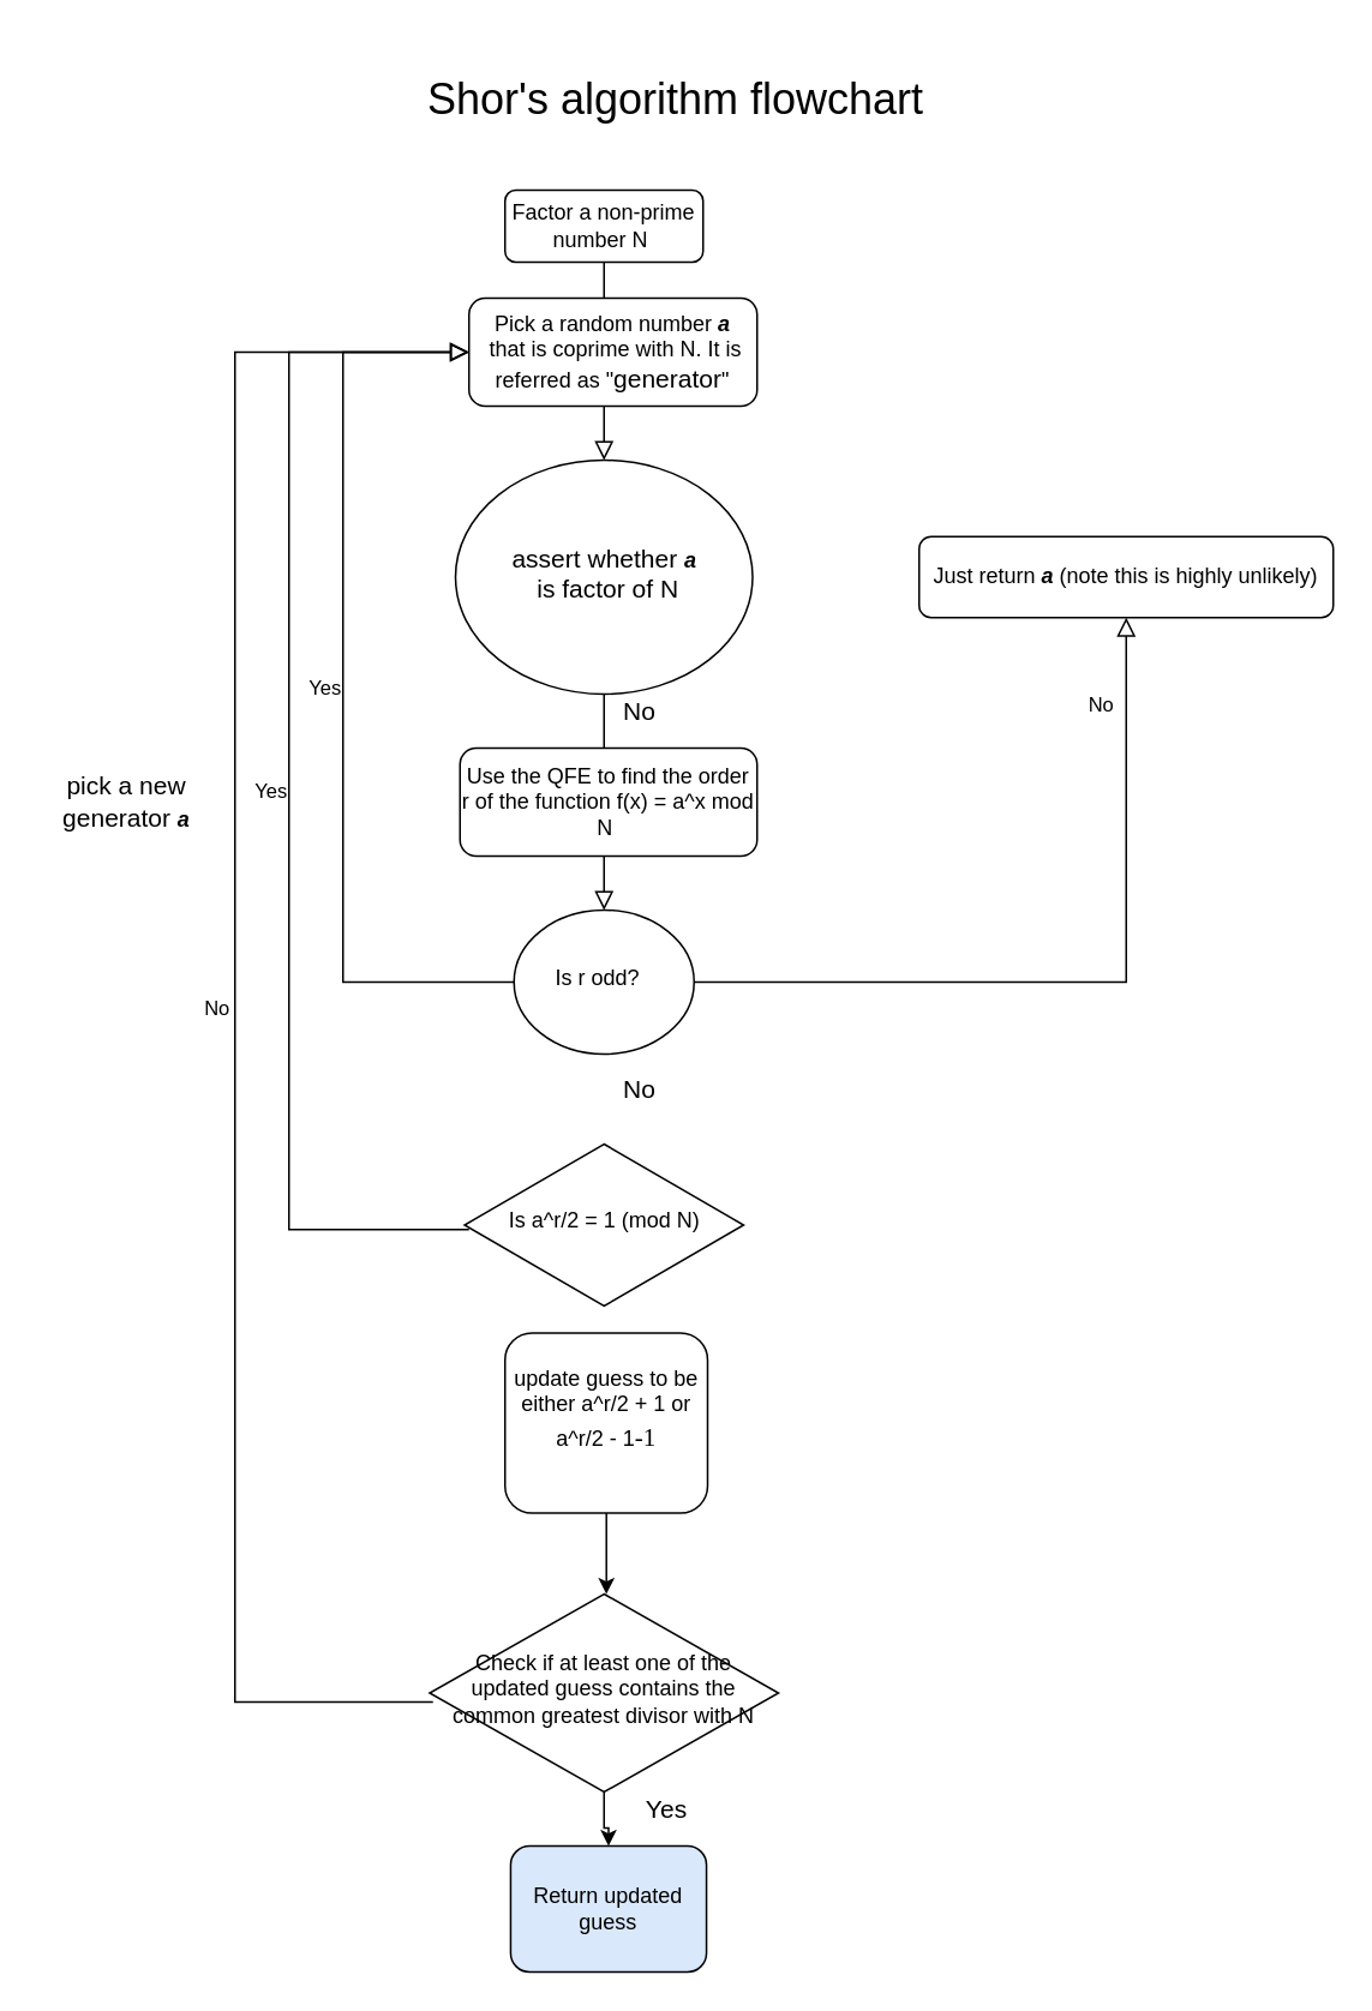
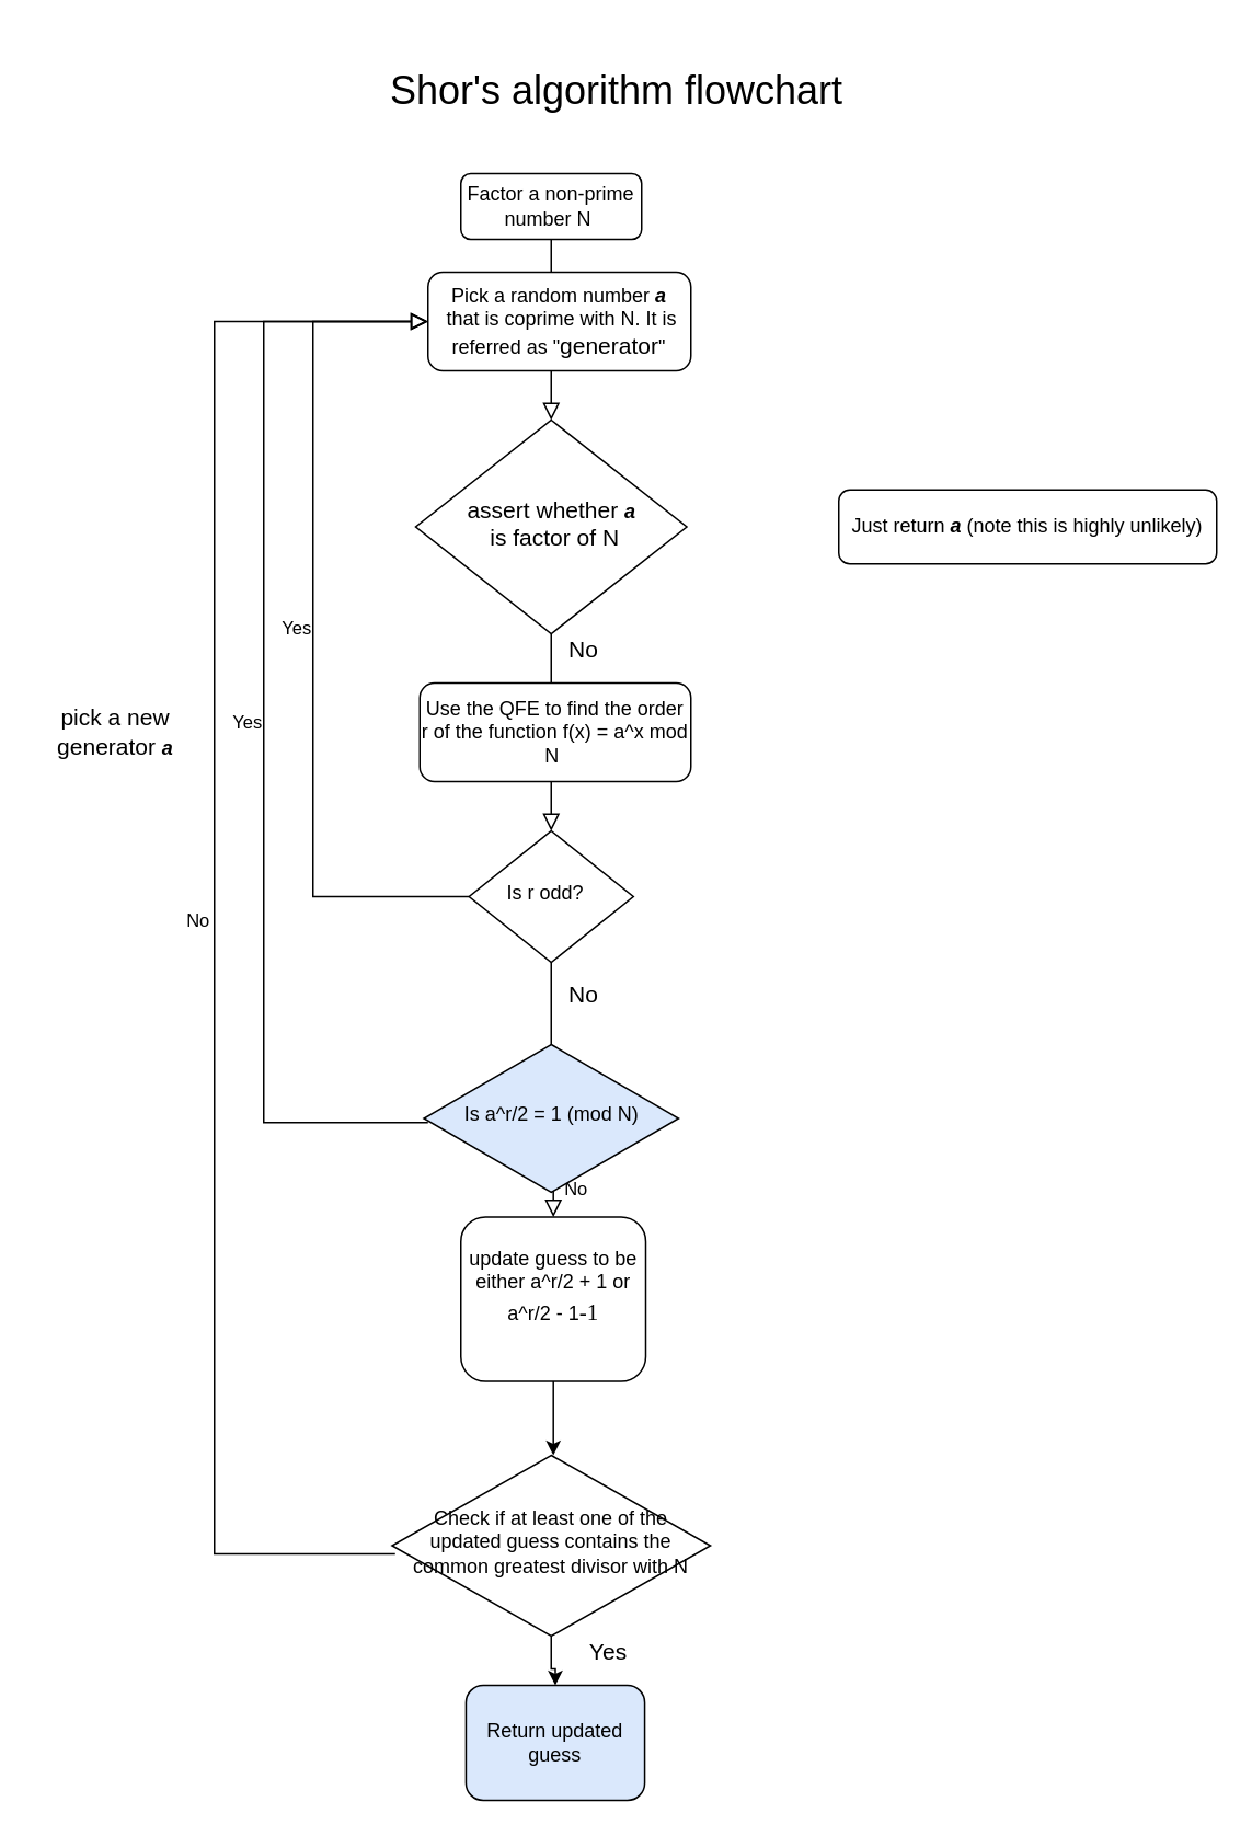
  <mxCell id="0" />
  <mxCell id="1" parent="0" />
  <mxCell id="2" value="" style="rounded=0;html=1;jettySize=auto;orthogonalLoop=1;fontSize=11;endArrow=block;endFill=0;endSize=8;strokeWidth=1;shadow=0;labelBackgroundColor=none;edgeStyle=orthogonalEdgeStyle;" parent="1" source="3" target="5" edge="1"><mxGeometry relative="1" as="geometry" /></mxCell>
  <mxCell id="3" value="Factor a non-prime number N&amp;nbsp;" style="rounded=1;whiteSpace=wrap;html=1;fontSize=12;glass=0;strokeWidth=1;shadow=0;" parent="1" vertex="1"><mxGeometry x="280" y="105" width="110" height="40" as="geometry" /></mxCell>
  <mxCell id="4" value="NO" style="rounded=0;html=1;jettySize=auto;orthogonalLoop=1;fontSize=11;endArrow=block;endFill=0;endSize=8;strokeWidth=1;shadow=0;labelBackgroundColor=none;edgeStyle=orthogonalEdgeStyle;" parent="1" source="5" target="9" edge="1"><mxGeometry y="20" relative="1" as="geometry"><mxPoint as="offset" /></mxGeometry></mxCell>
- <mxCell id="5" value="&lt;font style=&quot;font-size: 14px&quot;&gt;assert whether&amp;nbsp;&lt;b style=&quot;font-size: 12px&quot;&gt;&lt;i&gt;a&lt;/i&gt;&lt;/b&gt;&lt;br&gt;&amp;nbsp;is factor of N&lt;/font&gt;" style="ellipse;whiteSpace=wrap;html=1;shadow=0;fontFamily=Helvetica;fontSize=12;align=center;strokeWidth=1;spacing=6;spacingTop=-4;" parent="1" vertex="1"><mxGeometry x="252.5" y="255" width="165" height="130" as="geometry" /></mxCell>
+ <mxCell id="5" value="&lt;font style=&quot;font-size: 14px&quot;&gt;assert whether&amp;nbsp;&lt;b style=&quot;font-size: 12px&quot;&gt;&lt;i&gt;a&lt;/i&gt;&lt;/b&gt;&lt;br&gt;&amp;nbsp;is factor of N&lt;/font&gt;" style="rhombus;whiteSpace=wrap;html=1;shadow=0;fontFamily=Helvetica;fontSize=12;align=center;strokeWidth=1;spacing=6;spacingTop=-4;" parent="1" vertex="1"><mxGeometry x="252.5" y="255" width="165" height="130" as="geometry" /></mxCell>
  <mxCell id="6" value="Just return &lt;b&gt;&lt;i&gt;a&lt;/i&gt;&lt;/b&gt;&amp;nbsp;&lt;span style=&quot;white-space: pre&quot;&gt;(note this is highly unlikely&lt;/span&gt;)" style="rounded=1;whiteSpace=wrap;html=1;fontSize=12;glass=0;strokeWidth=1;shadow=0;" parent="1" vertex="1"><mxGeometry x="510" y="297.5" width="230" height="45" as="geometry" /></mxCell>
- <mxCell id="7" value="No" style="rounded=0;html=1;jettySize=auto;orthogonalLoop=1;fontSize=11;endArrow=block;endFill=0;endSize=8;strokeWidth=1;shadow=0;labelBackgroundColor=none;edgeStyle=orthogonalEdgeStyle;" parent="1" source="9" target="6" edge="1"><mxGeometry x="0.779" y="14" relative="1" as="geometry"><mxPoint as="offset" /></mxGeometry></mxCell>
+ <mxCell id="7" value="No" style="rounded=0;html=1;jettySize=auto;orthogonalLoop=1;fontSize=11;endArrow=block;endFill=0;endSize=8;strokeWidth=1;shadow=0;labelBackgroundColor=none;edgeStyle=orthogonalEdgeStyle;" parent="1" source="9" target="11" edge="1"><mxGeometry x="0.779" y="14" relative="1" as="geometry"><mxPoint as="offset" /></mxGeometry></mxCell>
  <mxCell id="8" value="Yes" style="edgeStyle=orthogonalEdgeStyle;rounded=0;html=1;jettySize=auto;orthogonalLoop=1;fontSize=11;endArrow=block;endFill=0;endSize=8;strokeWidth=1;shadow=0;labelBackgroundColor=none;" parent="1" source="9" target="13" edge="1"><mxGeometry y="10" relative="1" as="geometry"><mxPoint as="offset" /><mxPoint x="180" y="195" as="targetPoint" /><Array as="points"><mxPoint x="190" y="545" /><mxPoint x="190" y="195" /></Array></mxGeometry></mxCell>
- <mxCell id="9" value="Is r odd? &amp;nbsp;" style="ellipse;whiteSpace=wrap;html=1;shadow=0;fontFamily=Helvetica;fontSize=12;align=center;strokeWidth=1;spacing=6;spacingTop=-4;" parent="1" vertex="1"><mxGeometry x="285" y="505" width="100" height="80" as="geometry" /></mxCell>
+ <mxCell id="9" value="Is r odd? &amp;nbsp;" style="rhombus;whiteSpace=wrap;html=1;shadow=0;fontFamily=Helvetica;fontSize=12;align=center;strokeWidth=1;spacing=6;spacingTop=-4;" parent="1" vertex="1"><mxGeometry x="285" y="505" width="100" height="80" as="geometry" /></mxCell>
  <mxCell id="10" value="" style="edgeStyle=orthogonalEdgeStyle;rounded=0;orthogonalLoop=1;jettySize=auto;html=1;fontFamily=Courier New;fontSize=14;" edge="1" parent="1" source="11"><mxGeometry relative="1" as="geometry"><mxPoint x="336.3" y="885" as="targetPoint" /></mxGeometry></mxCell>
  <mxCell id="11" value="update guess to be either a^r/2 + 1 or a^r/2 - 1&lt;span lang=&quot;EN-US&quot; style=&quot;font-size: 10.5pt ; font-family: &amp;#34;dengxian&amp;#34;&quot;&gt;-1&lt;/span&gt;&lt;span style=&quot;font-size: medium&quot;&gt;&lt;/span&gt;&lt;br&gt;&amp;nbsp;" style="rounded=1;whiteSpace=wrap;html=1;fontSize=12;glass=0;strokeWidth=1;shadow=0;" parent="1" vertex="1"><mxGeometry x="280" y="740" width="112.5" height="100" as="geometry" /></mxCell>
  <mxCell id="12" value="&lt;font style=&quot;font-size: 24px&quot;&gt;Shor's algorithm flowchart&lt;/font&gt;" style="text;html=1;strokeColor=none;fillColor=none;align=center;verticalAlign=middle;whiteSpace=wrap;rounded=0;" vertex="1" parent="1"><mxGeometry x="190" y="20" width="370" height="70" as="geometry" /></mxCell>
  <mxCell id="13" value="Pick a random number&amp;nbsp;&lt;b&gt;&lt;i&gt;a&lt;/i&gt;&lt;/b&gt;&lt;br&gt;&amp;nbsp;that is coprime with N. It is referred as &quot;&lt;span style=&quot;font-size: 14px&quot;&gt;generator&lt;/span&gt;&quot;" style="rounded=1;whiteSpace=wrap;html=1;fontSize=12;glass=0;strokeWidth=1;shadow=0;" vertex="1" parent="1"><mxGeometry x="260" y="165" width="160" height="60" as="geometry" /></mxCell>
  <mxCell id="14" value="Use the QFE to find the order r of the function f(x) = a^x mod N&amp;nbsp;" style="rounded=1;whiteSpace=wrap;html=1;fontSize=12;glass=0;strokeWidth=1;shadow=0;" vertex="1" parent="1"><mxGeometry x="255" y="415" width="165" height="60" as="geometry" /></mxCell>
- <mxCell id="15" value="Is&amp;nbsp;a^r/2 = 1 (mod N)" style="rhombus;whiteSpace=wrap;html=1;shadow=0;fontFamily=Helvetica;fontSize=12;align=center;strokeWidth=1;spacing=6;spacingTop=-4;" vertex="1" parent="1"><mxGeometry x="257.5" y="635" width="155" height="90" as="geometry" /></mxCell>
+ <mxCell id="15" value="Is&amp;nbsp;a^r/2 = 1 (mod N)" style="rhombus;whiteSpace=wrap;html=1;shadow=0;fontFamily=Helvetica;fontSize=12;align=center;strokeWidth=1;spacing=6;spacingTop=-4;fillColor=#dae8fc;" vertex="1" parent="1"><mxGeometry x="257.5" y="635" width="155" height="90" as="geometry" /></mxCell>
  <mxCell id="16" value="Yes" style="edgeStyle=orthogonalEdgeStyle;rounded=0;html=1;jettySize=auto;orthogonalLoop=1;fontSize=11;endArrow=block;endFill=0;endSize=8;strokeWidth=1;shadow=0;labelBackgroundColor=none;" edge="1" parent="1"><mxGeometry y="10" relative="1" as="geometry"><mxPoint as="offset" /><mxPoint x="260" y="682.5" as="sourcePoint" /><mxPoint x="260" y="195" as="targetPoint" /><Array as="points"><mxPoint x="160" y="683" /><mxPoint x="160" y="195" /></Array></mxGeometry></mxCell>
  <mxCell id="17" value="&lt;font face=&quot;Helvetica&quot;&gt;pick a new generator&amp;nbsp;&lt;/font&gt;&lt;b style=&quot;font-family: &amp;#34;helvetica&amp;#34; ; font-size: 12px&quot;&gt;&lt;i&gt;a&lt;/i&gt;&lt;/b&gt;" style="text;html=1;strokeColor=none;fillColor=none;align=center;verticalAlign=middle;whiteSpace=wrap;rounded=0;fontFamily=Courier New;fontSize=14;" vertex="1" parent="1"><mxGeometry x="20" y="370" width="100" height="150" as="geometry" /></mxCell>
  <mxCell id="18" value="No" style="text;html=1;strokeColor=none;fillColor=none;align=center;verticalAlign=middle;whiteSpace=wrap;rounded=0;fontFamily=Helvetica;fontSize=14;" vertex="1" parent="1"><mxGeometry x="340" y="595" width="30" height="20" as="geometry" /></mxCell>
  <mxCell id="19" value="No" style="text;html=1;strokeColor=none;fillColor=none;align=center;verticalAlign=middle;whiteSpace=wrap;rounded=0;fontFamily=Helvetica;fontSize=14;" vertex="1" parent="1"><mxGeometry x="340" y="385" width="30" height="20" as="geometry" /></mxCell>
  <mxCell id="20" value="" style="edgeStyle=orthogonalEdgeStyle;rounded=0;orthogonalLoop=1;jettySize=auto;html=1;fontFamily=Helvetica;fontSize=14;" edge="1" parent="1" source="21" target="22"><mxGeometry relative="1" as="geometry" /></mxCell>
  <mxCell id="21" value="Check if at least one of the updated guess contains the common greatest divisor with N" style="rhombus;whiteSpace=wrap;html=1;shadow=0;fontFamily=Helvetica;fontSize=12;align=center;strokeWidth=1;spacing=6;spacingTop=-4;" vertex="1" parent="1"><mxGeometry x="238.12" y="885" width="193.75" height="110" as="geometry" /></mxCell>
  <mxCell id="22" value="Return updated guess" style="rounded=1;whiteSpace=wrap;html=1;fontSize=12;glass=0;strokeWidth=1;shadow=0;fillColor=#dae8fc;" vertex="1" parent="1"><mxGeometry x="283.13" y="1025" width="108.75" height="70" as="geometry" /></mxCell>
  <mxCell id="23" value="Yes" style="text;html=1;strokeColor=none;fillColor=none;align=center;verticalAlign=middle;whiteSpace=wrap;rounded=0;fontFamily=Helvetica;fontSize=14;" vertex="1" parent="1"><mxGeometry x="355" y="995" width="30" height="20" as="geometry" /></mxCell>
  <mxCell id="24" value="No" style="edgeStyle=orthogonalEdgeStyle;rounded=0;html=1;jettySize=auto;orthogonalLoop=1;fontSize=11;endArrow=block;endFill=0;endSize=8;strokeWidth=1;shadow=0;labelBackgroundColor=none;entryX=0;entryY=0.5;entryDx=0;entryDy=0;" edge="1" parent="1" target="13"><mxGeometry y="10" relative="1" as="geometry"><mxPoint as="offset" /><mxPoint x="240" y="945" as="sourcePoint" /><mxPoint x="230" y="445" as="targetPoint" /><Array as="points"><mxPoint x="230" y="945" /><mxPoint y="945" x="130" /><mxPoint y="195" x="130" /></Array></mxGeometry></mxCell>
